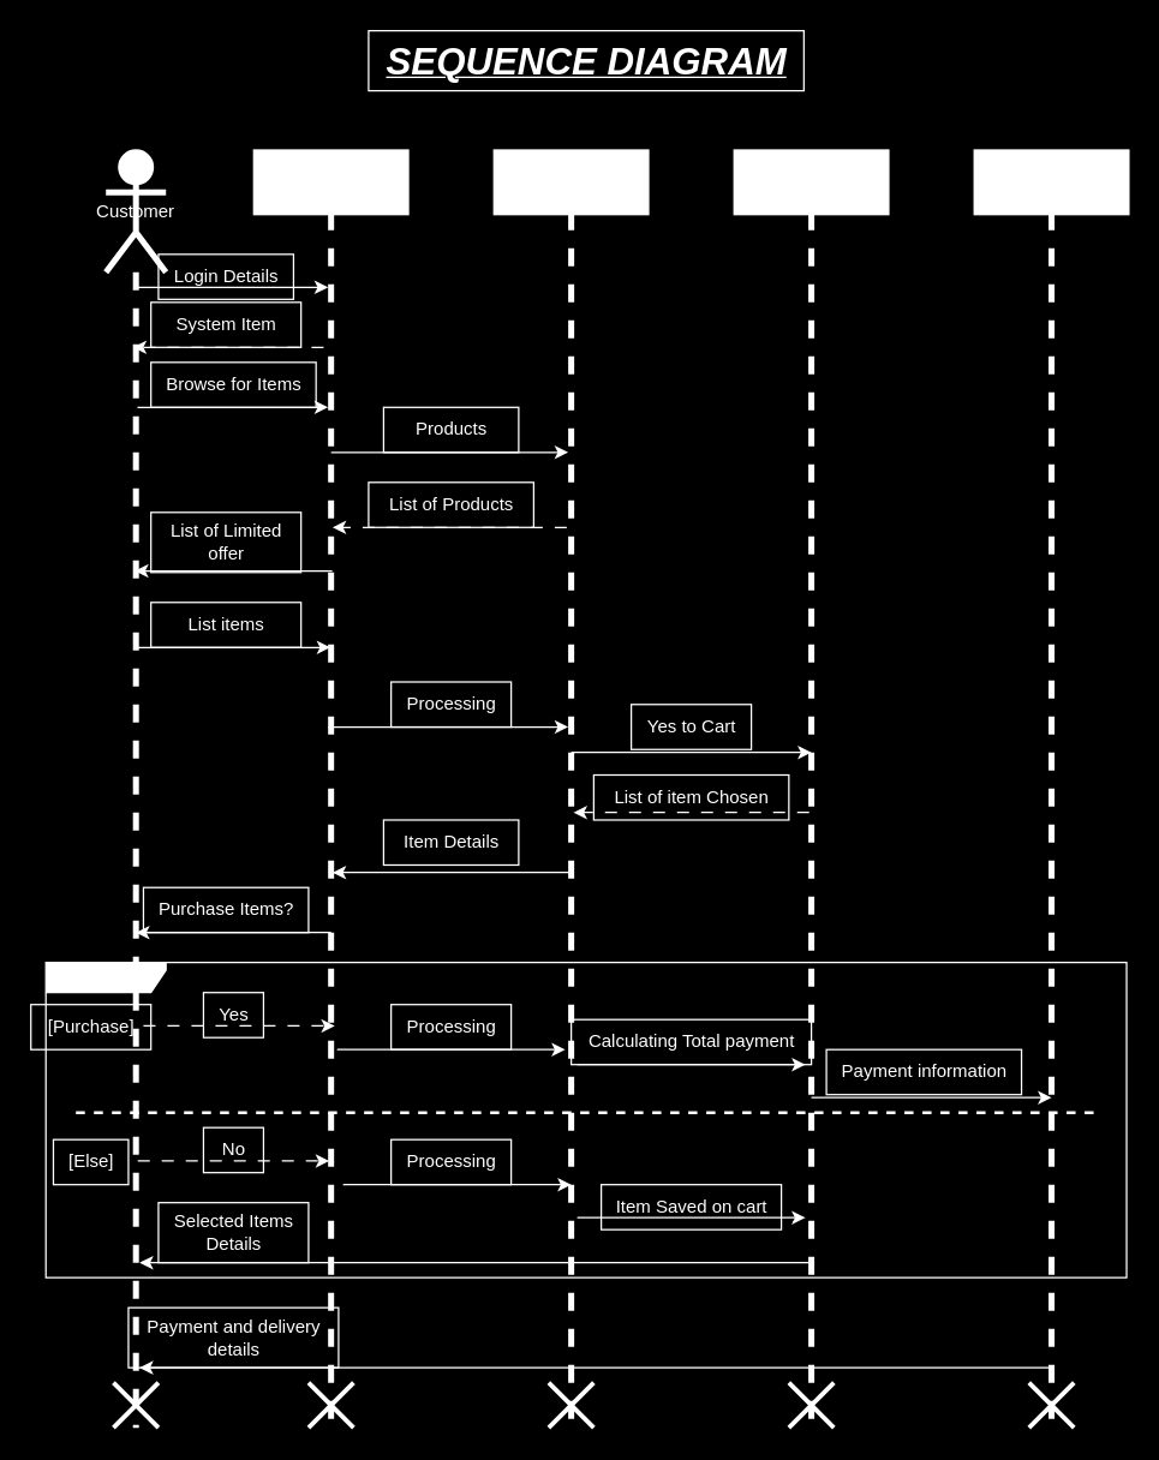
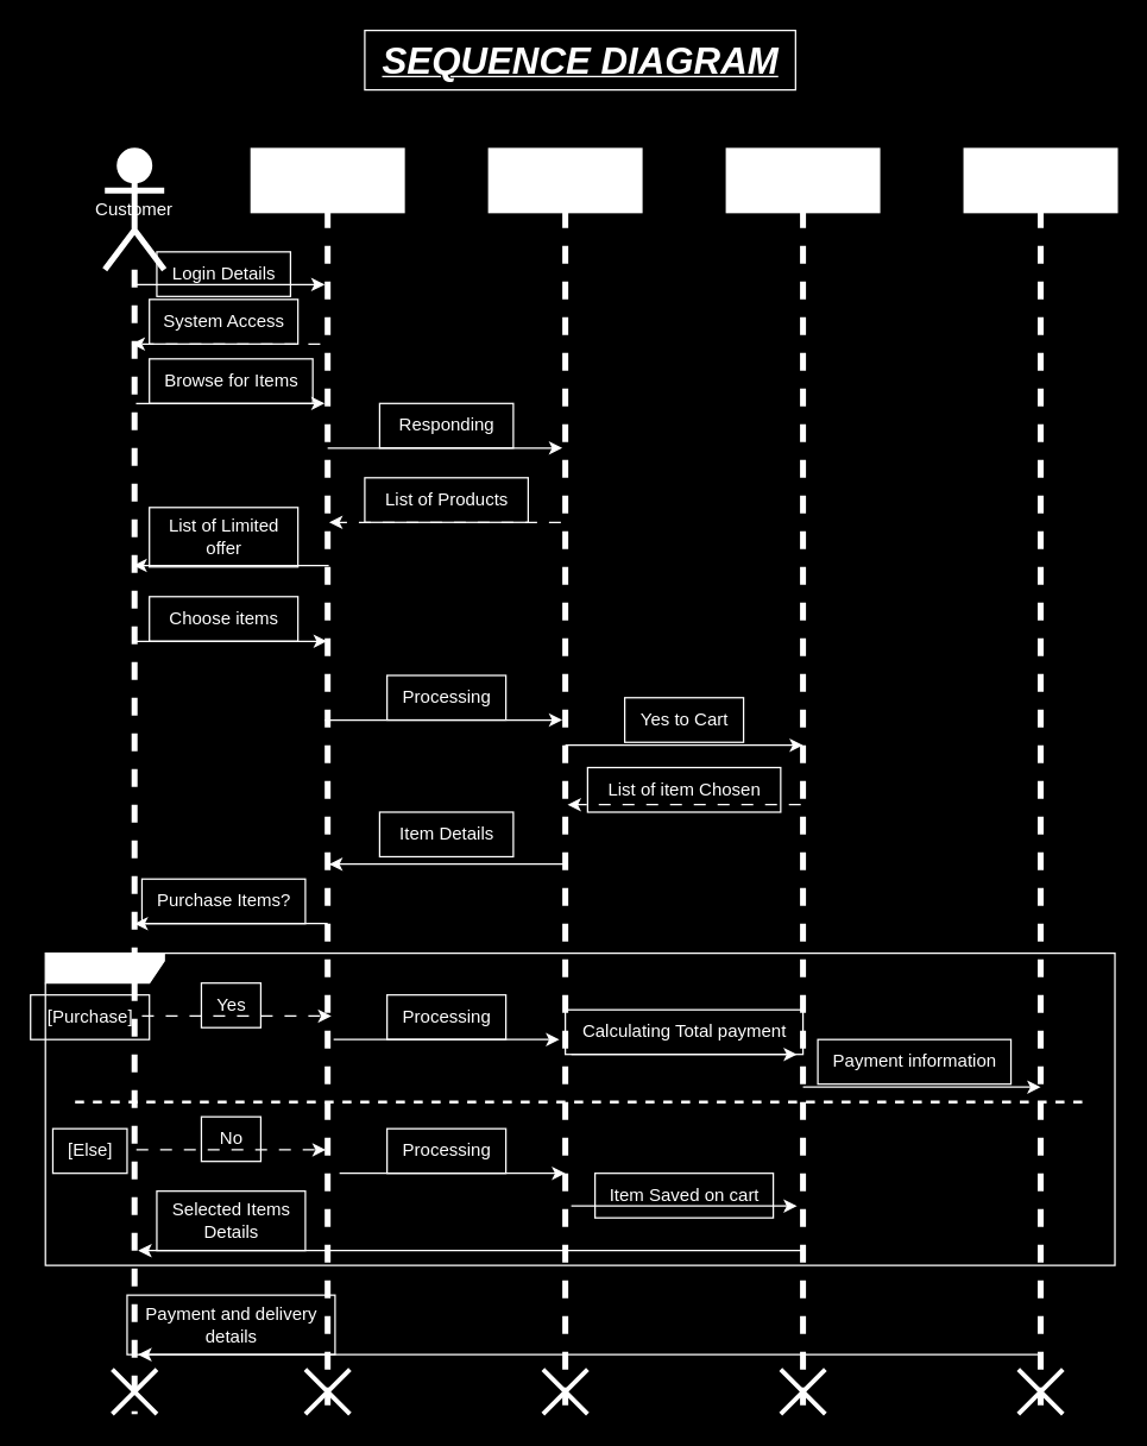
  <mxCell id="0" />
  <mxCell id="1" parent="0" />
  <mxCell id="2" value="Customer" style="shape=umlLifeline;perimeter=lifelinePerimeter;whiteSpace=wrap;html=1;container=1;dropTarget=0;collapsible=0;recursiveResize=0;outlineConnect=0;portConstraint=eastwest;newEdgeStyle={&quot;curved&quot;:0,&quot;rounded&quot;:0};participant=umlActor;size=80;strokeWidth=4;strokeColor=#FFFFFF;fontColor=#FFFFFF;" parent="1" vertex="1"><mxGeometry x="70" y="101" width="40" height="850" as="geometry" /></mxCell>
  <mxCell id="3" value="" style="shape=umlDestroy;whiteSpace=wrap;html=1;strokeWidth=3;targetShapes=umlLifeline;strokeColor=#FFFFFF;fontColor=#FFFFFF;" parent="2" vertex="1"><mxGeometry x="5" y="820" width="30" height="30" as="geometry" /></mxCell>
  <mxCell id="4" value="&lt;span style=&quot;font-size: 14px;&quot;&gt;Cart Management&amp;nbsp;&lt;/span&gt;" style="shape=umlLifeline;perimeter=lifelinePerimeter;whiteSpace=wrap;html=1;container=1;dropTarget=0;collapsible=0;recursiveResize=0;outlineConnect=0;portConstraint=eastwest;newEdgeStyle={&quot;curved&quot;:0,&quot;rounded&quot;:0};strokeWidth=4;strokeColor=#FFFFFF;fontColor=#FFFFFF;" parent="1" vertex="1"><mxGeometry x="490" y="101" width="100" height="850" as="geometry" /></mxCell>
  <mxCell id="5" value="" style="shape=umlDestroy;whiteSpace=wrap;html=1;strokeWidth=3;targetShapes=umlLifeline;strokeColor=#FFFFFF;fontColor=#FFFFFF;" parent="4" vertex="1"><mxGeometry x="35" y="820" width="30" height="30" as="geometry" /></mxCell>
  <mxCell id="6" value="&lt;span style=&quot;font-size: 14px;&quot;&gt;Purchase Items&lt;/span&gt;" style="shape=umlLifeline;perimeter=lifelinePerimeter;whiteSpace=wrap;html=1;container=1;dropTarget=0;collapsible=0;recursiveResize=0;outlineConnect=0;portConstraint=eastwest;newEdgeStyle={&quot;curved&quot;:0,&quot;rounded&quot;:0};strokeWidth=4;strokeColor=#FFFFFF;fontColor=#FFFFFF;" parent="1" vertex="1"><mxGeometry x="650" y="101" width="100" height="850" as="geometry" /></mxCell>
  <mxCell id="7" value="" style="shape=umlDestroy;whiteSpace=wrap;html=1;strokeWidth=3;targetShapes=umlLifeline;strokeColor=#FFFFFF;fontColor=#FFFFFF;" parent="6" vertex="1"><mxGeometry x="35" y="820" width="30" height="30" as="geometry" /></mxCell>
  <mxCell id="8" value="&lt;span style=&quot;font-size: 14px;&quot;&gt;Product Database&lt;/span&gt;" style="shape=umlLifeline;perimeter=lifelinePerimeter;whiteSpace=wrap;html=1;container=1;dropTarget=0;collapsible=0;recursiveResize=0;outlineConnect=0;portConstraint=eastwest;newEdgeStyle={&quot;curved&quot;:0,&quot;rounded&quot;:0};strokeWidth=4;strokeColor=#FFFFFF;fontColor=#FFFFFF;" parent="1" vertex="1"><mxGeometry x="330" y="101" width="100" height="850" as="geometry" /></mxCell>
  <mxCell id="9" value="" style="shape=umlDestroy;whiteSpace=wrap;html=1;strokeWidth=3;targetShapes=umlLifeline;strokeColor=#FFFFFF;fontColor=#FFFFFF;" parent="8" vertex="1"><mxGeometry x="35" y="820" width="30" height="30" as="geometry" /></mxCell>
  <mxCell id="10" value="&lt;span style=&quot;font-size: 14px;&quot;&gt;Online Shopping Cart&lt;/span&gt;" style="shape=umlLifeline;perimeter=lifelinePerimeter;whiteSpace=wrap;html=1;container=1;dropTarget=0;collapsible=0;recursiveResize=0;outlineConnect=0;portConstraint=eastwest;newEdgeStyle={&quot;curved&quot;:0,&quot;rounded&quot;:0};perimeterSpacing=12;strokeWidth=4;strokeColor=#FFFFFF;fontColor=#FFFFFF;" parent="1" vertex="1"><mxGeometry x="170" y="101" width="100" height="850" as="geometry" /></mxCell>
  <mxCell id="11" value="" style="shape=umlDestroy;whiteSpace=wrap;html=1;strokeWidth=3;targetShapes=umlLifeline;strokeColor=#FFFFFF;fontColor=#FFFFFF;" parent="10" vertex="1"><mxGeometry x="35" y="820" width="30" height="30" as="geometry" /></mxCell>
  <mxCell id="12" value="" style="endArrow=classic;html=1;rounded=0;strokeColor=#FFFFFF;fontColor=#FFFFFF;" parent="1" target="10" edge="1"><mxGeometry width="50" height="50" relative="1" as="geometry"><mxPoint x="90" y="191" as="sourcePoint" /><mxPoint x="140" y="141" as="targetPoint" /></mxGeometry></mxCell>
  <mxCell id="13" value="Login Details" style="text;html=1;align=center;verticalAlign=middle;resizable=0;points=[];autosize=1;strokeColor=#FFFFFF;fillColor=none;fontColor=#FFFFFF;" parent="1" vertex="1"><mxGeometry x="105" y="169" width="90" height="30" as="geometry" /></mxCell>
  <mxCell id="14" value="" style="endArrow=classic;html=1;rounded=0;strokeColor=#FFFFFF;fontColor=#FFFFFF;" parent="1" source="2" edge="1"><mxGeometry width="50" height="50" relative="1" as="geometry"><mxPoint x="91" y="271" as="sourcePoint" /><mxPoint x="218" y="271" as="targetPoint" /><Array as="points"><mxPoint x="160" y="271" /></Array></mxGeometry></mxCell>
  <mxCell id="15" value="" style="endArrow=classic;html=1;rounded=0;dashed=1;dashPattern=8 8;strokeColor=#FFFFFF;fontColor=#FFFFFF;" parent="1" edge="1"><mxGeometry width="50" height="50" relative="1" as="geometry"><mxPoint x="215" y="231" as="sourcePoint" /><mxPoint x="88" y="231" as="targetPoint" /></mxGeometry></mxCell>
- <mxCell id="16" value="System Item" style="text;html=1;align=center;verticalAlign=middle;resizable=0;points=[];autosize=1;strokeColor=#FFFFFF;fillColor=none;fontColor=#FFFFFF;" parent="1" vertex="1"><mxGeometry x="100" y="201" width="100" height="30" as="geometry" /></mxCell>
+ <mxCell id="16" value="System Access" style="text;html=1;align=center;verticalAlign=middle;resizable=0;points=[];autosize=1;strokeColor=#FFFFFF;fillColor=none;fontColor=#FFFFFF;" parent="1" vertex="1"><mxGeometry x="100" y="201" width="100" height="30" as="geometry" /></mxCell>
  <mxCell id="17" value="" style="endArrow=classic;html=1;rounded=0;strokeColor=#FFFFFF;fontColor=#FFFFFF;" parent="1" target="8" edge="1"><mxGeometry width="50" height="50" relative="1" as="geometry"><mxPoint x="220" y="301" as="sourcePoint" /><mxPoint x="347" y="301" as="targetPoint" /><Array as="points"><mxPoint x="289" y="301" /></Array></mxGeometry></mxCell>
- <mxCell id="18" value="Products" style="text;html=1;align=center;verticalAlign=middle;resizable=0;points=[];autosize=1;strokeColor=#FFFFFF;fillColor=none;fontColor=#FFFFFF;" parent="1" vertex="1"><mxGeometry x="255" y="271" width="90" height="30" as="geometry" /></mxCell>
+ <mxCell id="18" value="Responding" style="text;html=1;align=center;verticalAlign=middle;resizable=0;points=[];autosize=1;strokeColor=#FFFFFF;fillColor=none;fontColor=#FFFFFF;" parent="1" vertex="1"><mxGeometry x="255" y="271" width="90" height="30" as="geometry" /></mxCell>
  <mxCell id="19" value="" style="endArrow=classic;html=1;rounded=0;strokeColor=#FFFFFF;fontColor=#FFFFFF;" parent="1" edge="1"><mxGeometry width="50" height="50" relative="1" as="geometry"><mxPoint x="218" y="484" as="sourcePoint" /><mxPoint x="378" y="484" as="targetPoint" /><Array as="points"><mxPoint x="287" y="484" /></Array></mxGeometry></mxCell>
  <mxCell id="20" value="" style="endArrow=classic;html=1;rounded=0;dashed=1;dashPattern=8 8;strokeColor=#FFFFFF;fontColor=#FFFFFF;" parent="1" target="10" edge="1"><mxGeometry width="50" height="50" relative="1" as="geometry"><mxPoint x="377" y="351" as="sourcePoint" /><mxPoint x="250" y="351" as="targetPoint" /></mxGeometry></mxCell>
  <mxCell id="21" value="List of Products" style="text;html=1;align=center;verticalAlign=middle;resizable=0;points=[];autosize=1;strokeColor=#FFFFFF;fillColor=none;fontColor=#FFFFFF;" parent="1" vertex="1"><mxGeometry x="245" y="321" width="110" height="30" as="geometry" /></mxCell>
  <mxCell id="22" value="Browse for Items" style="text;html=1;align=center;verticalAlign=middle;resizable=0;points=[];autosize=1;strokeColor=#FFFFFF;fillColor=none;fontColor=#FFFFFF;" parent="1" vertex="1"><mxGeometry x="100" y="241" width="110" height="30" as="geometry" /></mxCell>
  <mxCell id="23" value="Processing" style="text;html=1;align=center;verticalAlign=middle;resizable=0;points=[];autosize=1;strokeColor=#FFFFFF;fillColor=none;fontColor=#FFFFFF;" parent="1" vertex="1"><mxGeometry x="260" y="454" width="80" height="30" as="geometry" /></mxCell>
  <mxCell id="24" value="" style="endArrow=classic;html=1;rounded=0;strokeColor=#FFFFFF;fontColor=#FFFFFF;" parent="1" edge="1"><mxGeometry width="50" height="50" relative="1" as="geometry"><mxPoint x="220.75" y="380" as="sourcePoint" /><mxPoint x="89.25" y="380" as="targetPoint" /></mxGeometry></mxCell>
  <mxCell id="25" value="List of Limited&lt;div&gt;offer&lt;/div&gt;" style="text;html=1;align=center;verticalAlign=middle;resizable=0;points=[];autosize=1;strokeColor=#FFFFFF;fillColor=none;fontColor=#FFFFFF;" parent="1" vertex="1"><mxGeometry x="100" y="341" width="100" height="40" as="geometry" /></mxCell>
  <mxCell id="26" value="" style="endArrow=classic;html=1;rounded=0;strokeColor=#FFFFFF;fontColor=#FFFFFF;" parent="1" edge="1"><mxGeometry width="50" height="50" relative="1" as="geometry"><mxPoint x="380" y="501" as="sourcePoint" /><mxPoint x="540" y="501" as="targetPoint" /><Array as="points"><mxPoint x="449" y="501" /></Array></mxGeometry></mxCell>
  <mxCell id="27" value="Yes to Cart" style="text;html=1;align=center;verticalAlign=middle;resizable=0;points=[];autosize=1;strokeColor=#FFFFFF;fillColor=none;fontColor=#FFFFFF;" parent="1" vertex="1"><mxGeometry x="420" y="469" width="80" height="30" as="geometry" /></mxCell>
  <mxCell id="28" value="" style="endArrow=classic;html=1;rounded=0;dashed=1;dashPattern=8 8;strokeColor=#FFFFFF;fontColor=#FFFFFF;" parent="1" edge="1"><mxGeometry width="50" height="50" relative="1" as="geometry"><mxPoint x="538.5" y="541" as="sourcePoint" /><mxPoint x="381.5" y="541" as="targetPoint" /></mxGeometry></mxCell>
  <mxCell id="29" value="List of item Chosen" style="text;html=1;align=center;verticalAlign=middle;resizable=0;points=[];autosize=1;strokeColor=#FFFFFF;fillColor=none;fontColor=#FFFFFF;" parent="1" vertex="1"><mxGeometry x="395" y="516" width="130" height="30" as="geometry" /></mxCell>
  <mxCell id="30" value="" style="endArrow=classic;html=1;rounded=0;strokeColor=#FFFFFF;fontColor=#FFFFFF;" parent="1" target="10" edge="1"><mxGeometry width="50" height="50" relative="1" as="geometry"><mxPoint x="220" y="581" as="sourcePoint" /><mxPoint x="380" y="581" as="targetPoint" /><Array as="points"><mxPoint x="380" y="581" /></Array></mxGeometry></mxCell>
  <mxCell id="31" value="Item Details" style="text;html=1;align=center;verticalAlign=middle;resizable=0;points=[];autosize=1;strokeColor=#FFFFFF;fillColor=none;fontColor=#FFFFFF;" parent="1" vertex="1"><mxGeometry x="255" y="546" width="90" height="30" as="geometry" /></mxCell>
  <mxCell id="32" value="" style="endArrow=classic;html=1;rounded=0;strokeColor=#FFFFFF;fontColor=#FFFFFF;" parent="1" source="2" edge="1"><mxGeometry width="50" height="50" relative="1" as="geometry"><mxPoint x="100.002" y="431" as="sourcePoint" /><mxPoint x="219.54" y="431" as="targetPoint" /><Array as="points"><mxPoint x="153.54" y="431" /></Array></mxGeometry></mxCell>
- <mxCell id="33" value="List items" style="text;html=1;align=center;verticalAlign=middle;resizable=0;points=[];autosize=1;strokeColor=#FFFFFF;fillColor=none;fontColor=#FFFFFF;" parent="1" vertex="1"><mxGeometry x="100" y="401" width="100" height="30" as="geometry" /></mxCell>
+ <mxCell id="33" value="Choose items" style="text;html=1;align=center;verticalAlign=middle;resizable=0;points=[];autosize=1;strokeColor=#FFFFFF;fillColor=none;fontColor=#FFFFFF;" parent="1" vertex="1"><mxGeometry x="100" y="401" width="100" height="30" as="geometry" /></mxCell>
  <mxCell id="34" value="" style="endArrow=classic;html=1;rounded=0;strokeColor=#FFFFFF;fontColor=#FFFFFF;" parent="1" edge="1"><mxGeometry width="50" height="50" relative="1" as="geometry"><mxPoint x="90" y="621" as="sourcePoint" /><mxPoint x="90" y="621" as="targetPoint" /><Array as="points"><mxPoint x="220" y="621" /></Array></mxGeometry></mxCell>
  <mxCell id="35" value="Purchase Items?" style="text;html=1;align=center;verticalAlign=middle;resizable=0;points=[];autosize=1;strokeColor=#FFFFFF;fillColor=none;fontColor=#FFFFFF;" parent="1" vertex="1"><mxGeometry x="95" y="591" width="110" height="30" as="geometry" /></mxCell>
  <mxCell id="36" value="Alternative" style="shape=umlFrame;whiteSpace=wrap;html=1;pointerEvents=0;width=80;height=20;strokeColor=#FFFFFF;fontColor=#FFFFFF;" parent="1" vertex="1"><mxGeometry x="30" y="641" width="720" height="210" as="geometry" /></mxCell>
  <mxCell id="37" value="" style="endArrow=none;html=1;rounded=0;dashed=1;strokeWidth=2;strokeColor=#FFFFFF;fontColor=#FFFFFF;" parent="1" edge="1"><mxGeometry width="50" height="50" relative="1" as="geometry"><mxPoint x="50" y="741" as="sourcePoint" /><mxPoint x="730" y="741" as="targetPoint" /><Array as="points" /></mxGeometry></mxCell>
  <mxCell id="38" value="[Purchase]" style="text;html=1;align=center;verticalAlign=middle;resizable=0;points=[];autosize=1;strokeColor=#FFFFFF;fillColor=none;fontColor=#FFFFFF;" parent="1" vertex="1"><mxGeometry x="20" y="669" width="80" height="30" as="geometry" /></mxCell>
  <mxCell id="39" value="[Else]" style="text;html=1;align=center;verticalAlign=middle;resizable=0;points=[];autosize=1;strokeColor=#FFFFFF;fillColor=none;fontColor=#FFFFFF;" parent="1" vertex="1"><mxGeometry x="35" y="759" width="50" height="30" as="geometry" /></mxCell>
  <mxCell id="40" value="Processing" style="text;html=1;align=center;verticalAlign=middle;resizable=0;points=[];autosize=1;strokeColor=#FFFFFF;fillColor=none;fontColor=#FFFFFF;" parent="1" vertex="1"><mxGeometry x="260" y="669" width="80" height="30" as="geometry" /></mxCell>
  <mxCell id="41" value="" style="endArrow=classic;html=1;rounded=0;strokeColor=#FFFFFF;fontColor=#FFFFFF;" parent="1" edge="1"><mxGeometry width="50" height="50" relative="1" as="geometry"><mxPoint x="224" y="699" as="sourcePoint" /><mxPoint x="376" y="699" as="targetPoint" /><Array as="points" /></mxGeometry></mxCell>
  <mxCell id="42" value="" style="endArrow=classic;html=1;rounded=0;dashed=1;dashPattern=8 8;strokeColor=#FFFFFF;fontColor=#FFFFFF;" parent="1" edge="1"><mxGeometry width="50" height="50" relative="1" as="geometry"><mxPoint x="95.002" y="683.23" as="sourcePoint" /><mxPoint x="222.54" y="683.23" as="targetPoint" /></mxGeometry></mxCell>
  <mxCell id="43" value="Yes" style="text;html=1;align=center;verticalAlign=middle;resizable=0;points=[];autosize=1;strokeColor=#FFFFFF;fillColor=none;fontColor=#FFFFFF;" parent="1" vertex="1"><mxGeometry x="135" y="661" width="40" height="30" as="geometry" /></mxCell>
  <mxCell id="44" value="" style="endArrow=classic;html=1;rounded=0;strokeColor=#FFFFFF;fontColor=#FFFFFF;" parent="1" edge="1"><mxGeometry width="50" height="50" relative="1" as="geometry"><mxPoint x="384" y="709" as="sourcePoint" /><mxPoint x="536" y="709" as="targetPoint" /><Array as="points" /></mxGeometry></mxCell>
  <mxCell id="45" value="" style="endArrow=classic;html=1;rounded=0;strokeColor=#FFFFFF;fontColor=#FFFFFF;" parent="1" edge="1"><mxGeometry width="50" height="50" relative="1" as="geometry"><mxPoint x="540" y="731" as="sourcePoint" /><mxPoint x="700" y="731" as="targetPoint" /><Array as="points" /></mxGeometry></mxCell>
  <mxCell id="46" value="Calculating Total payment" style="text;html=1;align=center;verticalAlign=middle;resizable=0;points=[];autosize=1;strokeColor=#FFFFFF;fillColor=none;fontColor=#FFFFFF;" parent="1" vertex="1"><mxGeometry x="380" y="679" width="160" height="30" as="geometry" /></mxCell>
  <mxCell id="47" value="Payment information" style="text;html=1;align=center;verticalAlign=middle;resizable=0;points=[];autosize=1;strokeColor=#FFFFFF;fillColor=none;fontColor=#FFFFFF;" parent="1" vertex="1"><mxGeometry x="550" y="699" width="130" height="30" as="geometry" /></mxCell>
  <mxCell id="48" value="" style="endArrow=classic;html=1;rounded=0;dashed=1;dashPattern=8 8;strokeColor=#FFFFFF;fontColor=#FFFFFF;" parent="1" edge="1"><mxGeometry width="50" height="50" relative="1" as="geometry"><mxPoint x="91.232" y="773.23" as="sourcePoint" /><mxPoint x="218.77" y="773.23" as="targetPoint" /></mxGeometry></mxCell>
  <mxCell id="49" value="No" style="text;html=1;align=center;verticalAlign=middle;resizable=0;points=[];autosize=1;strokeColor=#FFFFFF;fillColor=none;fontColor=#FFFFFF;" parent="1" vertex="1"><mxGeometry x="135" y="751" width="40" height="30" as="geometry" /></mxCell>
  <mxCell id="50" value="Processing" style="text;html=1;align=center;verticalAlign=middle;resizable=0;points=[];autosize=1;strokeColor=#FFFFFF;fillColor=none;fontColor=#FFFFFF;" parent="1" vertex="1"><mxGeometry x="260" y="759" width="80" height="30" as="geometry" /></mxCell>
  <mxCell id="51" value="" style="endArrow=classic;html=1;rounded=0;strokeColor=#FFFFFF;fontColor=#FFFFFF;" parent="1" edge="1"><mxGeometry width="50" height="50" relative="1" as="geometry"><mxPoint x="228" y="789" as="sourcePoint" /><mxPoint x="380" y="789" as="targetPoint" /><Array as="points" /></mxGeometry></mxCell>
  <mxCell id="52" value="" style="endArrow=classic;html=1;rounded=0;strokeColor=#FFFFFF;fontColor=#FFFFFF;" parent="1" edge="1"><mxGeometry width="50" height="50" relative="1" as="geometry"><mxPoint x="384" y="811" as="sourcePoint" /><mxPoint x="536" y="811" as="targetPoint" /><Array as="points" /></mxGeometry></mxCell>
  <mxCell id="53" value="Item Saved on cart" style="text;html=1;align=center;verticalAlign=middle;resizable=0;points=[];autosize=1;strokeColor=#FFFFFF;fillColor=none;fontColor=#FFFFFF;" parent="1" vertex="1"><mxGeometry x="400" y="789" width="120" height="30" as="geometry" /></mxCell>
  <mxCell id="54" value="" style="endArrow=classic;html=1;rounded=0;strokeColor=#FFFFFF;fontColor=#FFFFFF;" parent="1" edge="1"><mxGeometry width="50" height="50" relative="1" as="geometry"><mxPoint x="540" y="841" as="sourcePoint" /><mxPoint x="92.462" y="841" as="targetPoint" /><Array as="points" /></mxGeometry></mxCell>
  <mxCell id="55" value="Selected Items&lt;div&gt;Details&lt;/div&gt;" style="text;html=1;align=center;verticalAlign=middle;resizable=0;points=[];autosize=1;strokeColor=#FFFFFF;fillColor=none;fontColor=#FFFFFF;" parent="1" vertex="1"><mxGeometry x="105" y="801" width="100" height="40" as="geometry" /></mxCell>
  <mxCell id="56" value="" style="endArrow=classic;html=1;rounded=0;strokeColor=#FFFFFF;fontColor=#FFFFFF;" parent="1" source="6" edge="1"><mxGeometry width="50" height="50" relative="1" as="geometry"><mxPoint x="540" y="911" as="sourcePoint" /><mxPoint x="92.462" y="911" as="targetPoint" /><Array as="points" /></mxGeometry></mxCell>
  <mxCell id="57" value="Payment and delivery&lt;div&gt;details&lt;/div&gt;" style="text;html=1;align=center;verticalAlign=middle;resizable=0;points=[];autosize=1;strokeColor=#FFFFFF;fillColor=none;fontColor=#FFFFFF;" parent="1" vertex="1"><mxGeometry x="85" y="871" width="140" height="40" as="geometry" /></mxCell>
  <mxCell id="58" value="&lt;i style=&quot;&quot;&gt;&lt;u style=&quot;&quot;&gt;&lt;font style=&quot;font-size: 25px;&quot;&gt;&lt;b&gt;SEQUENCE DIAGRAM&lt;/b&gt;&lt;/font&gt;&lt;/u&gt;&lt;/i&gt;" style="text;html=1;align=center;verticalAlign=middle;resizable=0;points=[];autosize=1;strokeColor=#FFFFFF;fillColor=none;fontColor=#FFFFFF;" parent="1" vertex="1"><mxGeometry x="245" y="20" width="290" height="40" as="geometry" /></mxCell>
